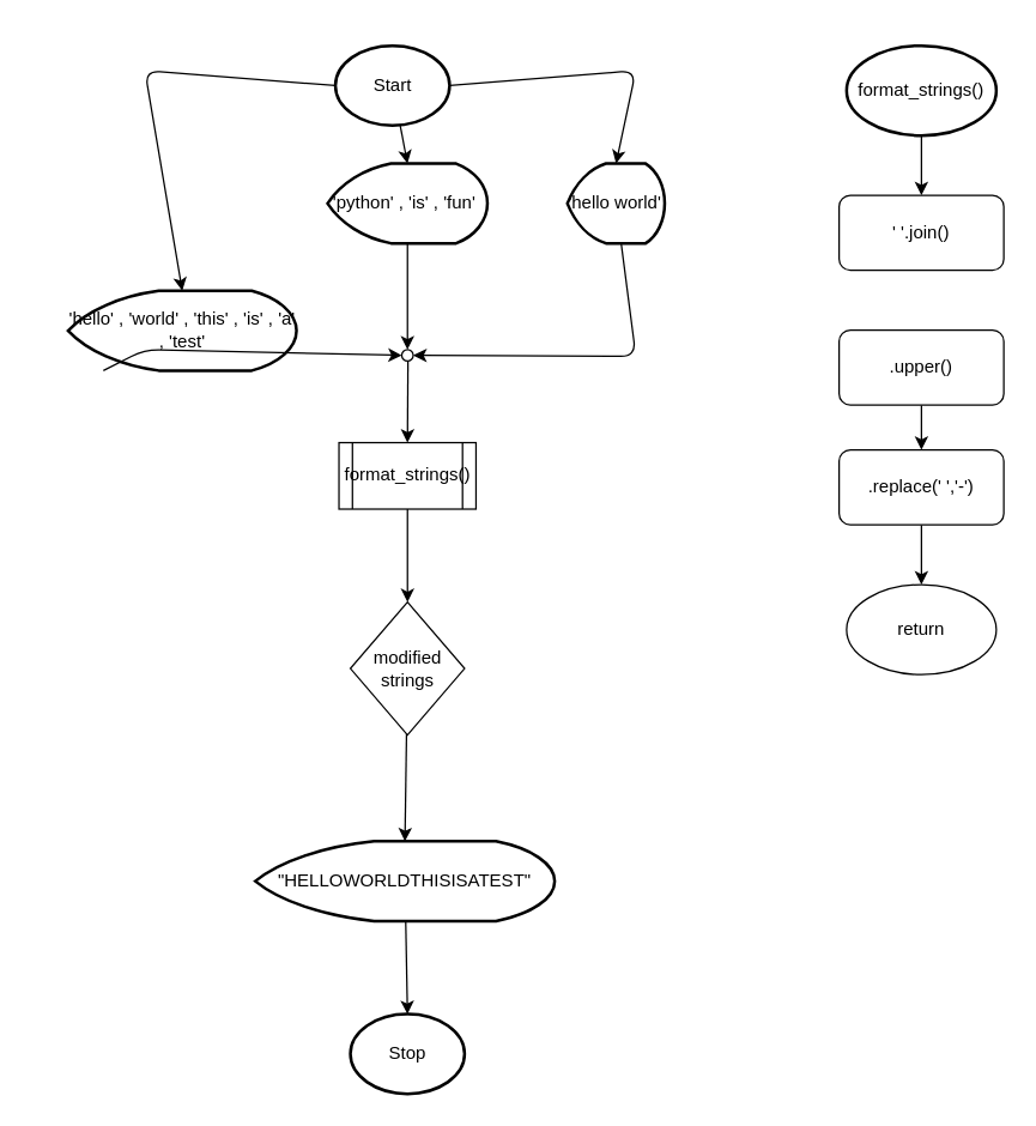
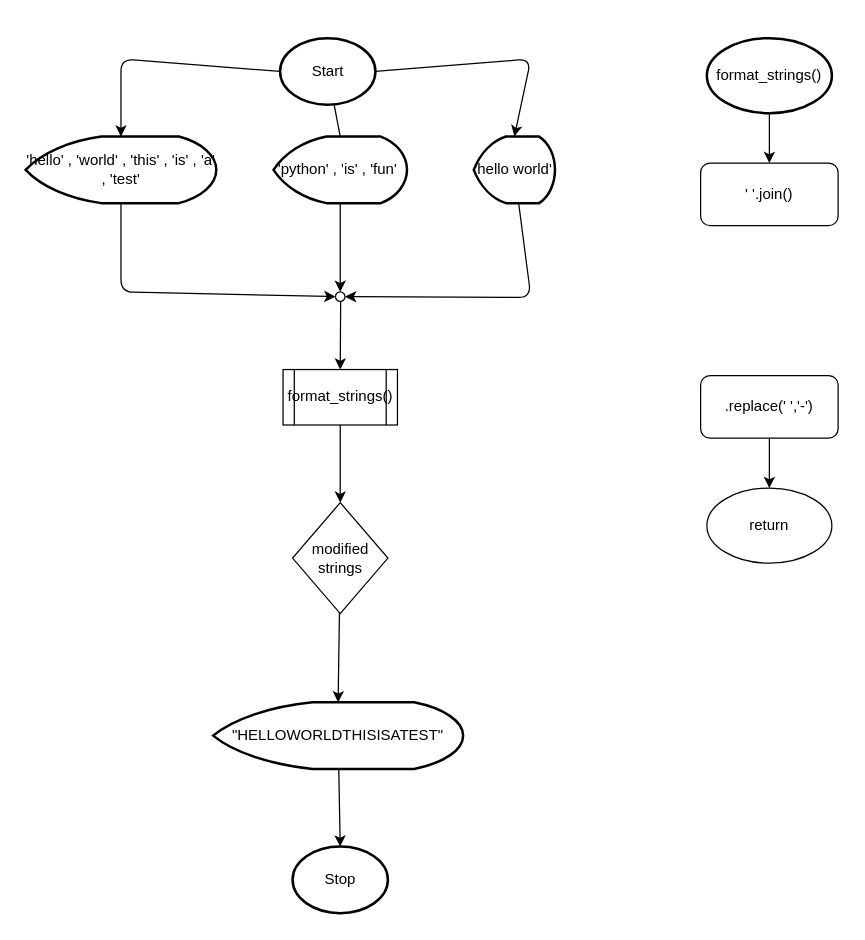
  <mxCell id="0" />
  <mxCell id="1" parent="0" />
  <mxCell id="2" value="" style="group" vertex="1" connectable="0" parent="1"><mxGeometry x="20" y="20" width="450" height="710" as="geometry" /></mxCell>
  <mxCell id="3" value="Start" style="strokeWidth=2;html=1;shape=mxgraph.flowchart.start_1;whiteSpace=wrap;" vertex="1" parent="2"><mxGeometry x="203.559" y="10" width="76.271" height="53.25" as="geometry" /></mxCell>
  <mxCell id="4" value="'python' , 'is' , 'fun'&amp;nbsp;" style="strokeWidth=2;html=1;shape=mxgraph.flowchart.display;whiteSpace=wrap;" vertex="1" parent="2"><mxGeometry x="198.305" y="88.75" width="106.78" height="53.25" as="geometry" /></mxCell>
- <mxCell id="5" style="edgeStyle=none;html=1;entryX=0.5;entryY=0;entryDx=0;entryDy=0;entryPerimeter=0;" edge="1" parent="2" source="3" target="4"><mxGeometry relative="1" as="geometry" /></mxCell>
- <mxCell id="6" value="'hello' , 'world' , 'this' , 'is' , 'a' , 'test'" style="strokeWidth=2;html=1;shape=mxgraph.flowchart.display;whiteSpace=wrap;" vertex="1" parent="2"><mxGeometry x="25" y="173.75" width="152.542" height="53.25" as="geometry" /></mxCell>
+ <mxCell id="5" style="edgeStyle=none;html=1;entryX=0.5;entryY=0;entryDx=0;entryDy=0;entryPerimeter=0;endArrow=none;" edge="1" parent="2" source="3" target="4"><mxGeometry relative="1" as="geometry" /></mxCell>
+ <mxCell id="6" value="'hello' , 'world' , 'this' , 'is' , 'a' , 'test'" style="strokeWidth=2;html=1;shape=mxgraph.flowchart.display;whiteSpace=wrap;" vertex="1" parent="2"><mxGeometry y="88.75" width="152.542" height="53.25" as="geometry" /></mxCell>
  <mxCell id="7" value="'hello world'" style="strokeWidth=2;html=1;shape=mxgraph.flowchart.display;whiteSpace=wrap;" vertex="1" parent="2"><mxGeometry x="358.475" y="88.75" width="65" height="53.25" as="geometry" /></mxCell>
  <mxCell id="8" style="edgeStyle=none;html=1;exitX=1;exitY=0.5;exitDx=0;exitDy=0;exitPerimeter=0;entryX=0.5;entryY=0;entryDx=0;entryDy=0;entryPerimeter=0;" edge="1" parent="2" source="3" target="7"><mxGeometry relative="1" as="geometry"><mxPoint x="404.237" y="26.625" as="targetPoint" /><Array as="points"><mxPoint x="404.237" y="26.625" /></Array></mxGeometry></mxCell>
  <mxCell id="9" value="" style="endArrow=classic;html=1;entryX=0.5;entryY=0;entryDx=0;entryDy=0;entryPerimeter=0;exitX=0;exitY=0.5;exitDx=0;exitDy=0;exitPerimeter=0;" edge="1" parent="2" source="3" target="6"><mxGeometry width="50" height="50" relative="1" as="geometry"><mxPoint x="144.915" y="53.25" as="sourcePoint" /><mxPoint x="183.051" y="8.875" as="targetPoint" /><Array as="points"><mxPoint x="76.271" y="26.625" /></Array></mxGeometry></mxCell>
  <mxCell id="10" value="" style="ellipse;whiteSpace=wrap;html=1;aspect=fixed;movable=1;resizable=1;rotatable=1;deletable=1;editable=1;connectable=1;gradientColor=none;" vertex="1" parent="2"><mxGeometry x="247.881" y="213" width="7.627" height="7.627" as="geometry" /></mxCell>
  <mxCell id="11" style="edgeStyle=none;html=1;entryX=0.5;entryY=0;entryDx=0;entryDy=0;" edge="1" parent="2" source="4" target="10"><mxGeometry relative="1" as="geometry" /></mxCell>
  <mxCell id="12" style="edgeStyle=none;html=1;entryX=0;entryY=0.5;entryDx=0;entryDy=0;" edge="1" parent="2" source="6" target="10"><mxGeometry relative="1" as="geometry"><Array as="points"><mxPoint x="76.271" y="213" /></Array></mxGeometry></mxCell>
  <mxCell id="13" style="edgeStyle=none;html=1;entryX=1;entryY=0.5;entryDx=0;entryDy=0;" edge="1" parent="2" source="7" target="10"><mxGeometry relative="1" as="geometry"><Array as="points"><mxPoint x="404.237" y="217.438" /></Array></mxGeometry></mxCell>
  <mxCell id="14" value="format_strings()" style="shape=process;whiteSpace=wrap;html=1;backgroundOutline=1;gradientColor=none;" vertex="1" parent="2"><mxGeometry x="205.932" y="275.125" width="91.525" height="44.375" as="geometry" /></mxCell>
  <mxCell id="15" style="edgeStyle=none;html=1;entryX=0.5;entryY=0;entryDx=0;entryDy=0;" edge="1" parent="2" source="10" target="14"><mxGeometry relative="1" as="geometry" /></mxCell>
  <mxCell id="16" value="modified strings" style="rhombus;whiteSpace=wrap;html=1;gradientColor=none;" vertex="1" parent="2"><mxGeometry x="213.559" y="381.625" width="76.271" height="88.75" as="geometry" /></mxCell>
  <mxCell id="17" style="edgeStyle=none;html=1;entryX=0.5;entryY=0;entryDx=0;entryDy=0;" edge="1" parent="2" source="14" target="16"><mxGeometry relative="1" as="geometry" /></mxCell>
  <mxCell id="18" value="&quot;HELLOWORLDTHISISATEST&quot;" style="strokeWidth=2;html=1;shape=mxgraph.flowchart.display;whiteSpace=wrap;gradientColor=none;" vertex="1" parent="2"><mxGeometry x="150" y="541.38" width="200" height="53.25" as="geometry" /></mxCell>
  <mxCell id="19" style="edgeStyle=none;html=1;entryX=0.5;entryY=0;entryDx=0;entryDy=0;entryPerimeter=0;" edge="1" parent="2" source="16" target="18"><mxGeometry relative="1" as="geometry" /></mxCell>
  <mxCell id="20" value="Stop" style="strokeWidth=2;html=1;shape=mxgraph.flowchart.start_1;whiteSpace=wrap;gradientColor=none;" vertex="1" parent="2"><mxGeometry x="213.559" y="656.75" width="76.271" height="53.25" as="geometry" /></mxCell>
  <mxCell id="21" style="edgeStyle=none;html=1;entryX=0.5;entryY=0;entryDx=0;entryDy=0;entryPerimeter=0;" edge="1" parent="2" source="18" target="20"><mxGeometry relative="1" as="geometry" /></mxCell>
  <mxCell id="22" style="edgeStyle=none;html=1;entryX=0.5;entryY=0;entryDx=0;entryDy=0;" edge="1" parent="1" source="23" target="24"><mxGeometry relative="1" as="geometry" /></mxCell>
  <mxCell id="23" value="format_strings()" style="strokeWidth=2;html=1;shape=mxgraph.flowchart.start_1;whiteSpace=wrap;gradientColor=none;" vertex="1" parent="1"><mxGeometry x="565" y="30" width="100" height="60" as="geometry" /></mxCell>
  <mxCell id="24" value="' '.join()" style="rounded=1;whiteSpace=wrap;html=1;gradientColor=none;" vertex="1" parent="1"><mxGeometry x="560" y="130" width="110" height="50" as="geometry" /></mxCell>
- <mxCell id="25" style="edgeStyle=none;html=1;" edge="1" parent="1" source="26" target="28"><mxGeometry relative="1" as="geometry" /></mxCell>
- <mxCell id="26" value=".upper()" style="rounded=1;whiteSpace=wrap;html=1;gradientColor=none;" vertex="1" parent="1"><mxGeometry x="560" y="220" width="110" height="50" as="geometry" /></mxCell>
  <mxCell id="27" style="edgeStyle=none;html=1;" edge="1" parent="1" source="28" target="29"><mxGeometry relative="1" as="geometry" /></mxCell>
  <mxCell id="28" value=".replace(' ','-')" style="rounded=1;whiteSpace=wrap;html=1;gradientColor=none;" vertex="1" parent="1"><mxGeometry x="560" y="300" width="110" height="50" as="geometry" /></mxCell>
  <mxCell id="29" value="return" style="ellipse;whiteSpace=wrap;html=1;gradientColor=none;" vertex="1" parent="1"><mxGeometry x="565" y="390" width="100" height="60" as="geometry" /></mxCell>
